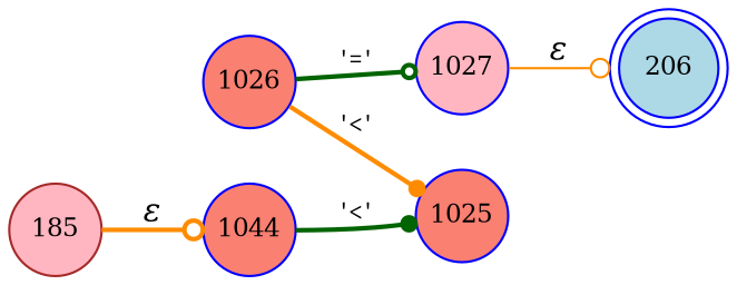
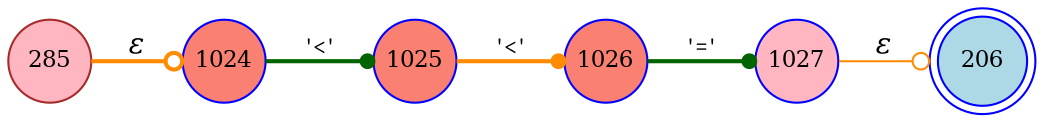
  digraph {
    rankdir=LR
    node [color=blue fillcolor=salmon fixedsize=true fontsize=11 shape=circle style=filled peripheries=1]
    edge [arrowhead=dot arrowsize=.7 color=darkorange fontname=Courier fontsize=11 style=bold]
    n1 [fillcolor=lightblue label=206 shape=doublecircle width=.6 peripheries=""]
-   n2 [label=1044 width=.55]
+   n2 [label=1024 width=.55]
    n3 [label=1025 width=.55]
    n4 [label=1026 width=.55]
    n5 [fillcolor=lightpink label=1027 width=.55]
-   n6 [color=brown fillcolor=lightpink label=185 width=.55]
+   n6 [color=brown fillcolor=lightpink label=285 width=.55]
    n2 -> n3 [color=darkgreen label="'<'"]
-   n4 -> n3 [label="'<'"]
-   n4 -> n5 [arrowhead=odot color=darkgreen label="'='"]
+   n3 -> n4 [label="'<'"]
+   n4 -> n5 [color=darkgreen label="'='"]
    n5 -> n1 [arrowhead=odot fontname="Times-Italic" label="&epsilon;" style=solid arrowsize="" fontsize=""]
    n6 -> n2 [arrowhead=odot fontname="Times-Italic" label="&epsilon;" arrowsize="" fontsize=""]
  }
